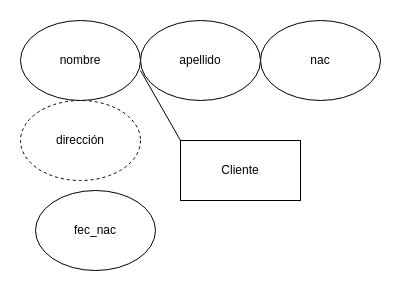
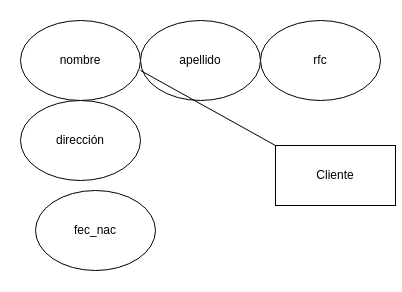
  <mxCell id="0" />
  <mxCell id="1" parent="0" />
- <mxCell id="2" value="Cliente" style="rounded=0;whiteSpace=wrap;html=1;" vertex="1" parent="1"><mxGeometry x="180" y="140" width="120" height="60" as="geometry" /></mxCell>
+ <mxCell id="2" value="Cliente" style="rounded=0;whiteSpace=wrap;html=1;" vertex="1" parent="1"><mxGeometry x="275" y="145" width="120" height="60" as="geometry" /></mxCell>
  <mxCell id="3" value="fec_nac" style="ellipse;whiteSpace=wrap;html=1;" vertex="1" parent="1"><mxGeometry x="35" y="190" width="120" height="80" as="geometry" /></mxCell>
- <mxCell id="4" value="dirección" style="ellipse;whiteSpace=wrap;html=1;dashed=1;" vertex="1" parent="1"><mxGeometry y="100" width="120" height="80" as="geometry" x="20" /></mxCell>
- <mxCell id="5" value="nac" style="ellipse;whiteSpace=wrap;html=1;" vertex="1" parent="1"><mxGeometry x="260" width="120" height="80" as="geometry" y="20" /></mxCell>
+ <mxCell id="4" value="dirección" style="ellipse;whiteSpace=wrap;html=1;" vertex="1" parent="1"><mxGeometry y="100" width="120" height="80" as="geometry" x="20" /></mxCell>
+ <mxCell id="5" value="rfc" style="ellipse;whiteSpace=wrap;html=1;" vertex="1" parent="1"><mxGeometry x="260" width="120" height="80" as="geometry" y="20" /></mxCell>
  <mxCell id="6" value="apellido" style="ellipse;whiteSpace=wrap;html=1;" vertex="1" parent="1"><mxGeometry x="140" width="120" height="80" as="geometry" y="20" /></mxCell>
  <mxCell id="7" value="nombre" style="ellipse;whiteSpace=wrap;html=1;" vertex="1" parent="1"><mxGeometry width="120" height="80" as="geometry" x="20" y="20" /></mxCell>
  <mxCell id="8" value="" style="endArrow=none;html=1;rounded=0;exitX=0;exitY=0;exitDx=0;exitDy=0;" edge="1" parent="1" source="2"><mxGeometry width="50" height="50" relative="1" as="geometry"><mxPoint x="90" y="120" as="sourcePoint" /><mxPoint x="140" y="70" as="targetPoint" /></mxGeometry></mxCell>
